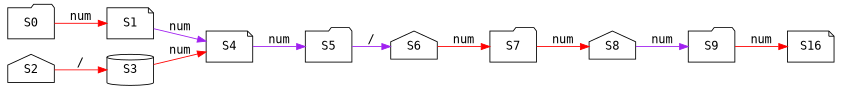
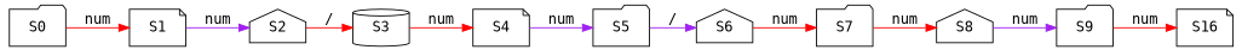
  digraph {
    fontname="DejaVu Sans Mono"
    rankdir=LR
    node [fontname="DejaVu Sans Mono" shape=folder]
    edge [color=red fontname="DejaVu Sans Mono"]
    n1 [label=S0]
    n2 [label=S1 shape=note]
    n3 [label=S2 shape=house]
    n4 [label=S3 shape=cylinder]
    n5 [label=S4 shape=note]
    n6 [label=S5]
    n7 [label=S6 shape=house]
    n8 [label=S7]
    n9 [label=S8 shape=house]
    n10 [label=S9]
    n11 [label=S16 shape=note]
    n1 -> n2 [label=num]
-   n2 -> n5 [color=purple label=num]
+   n2 -> n3 [color=purple label=num]
    n3 -> n4 [label="/"]
    n4 -> n5 [label=num]
    n5 -> n6 [color=purple label=num]
    n6 -> n7 [color=purple label="/"]
    n7 -> n8 [label=num]
    n8 -> n9 [label=num]
    n9 -> n10 [color=purple label=num]
    n10 -> n11 [label=num]
  }
